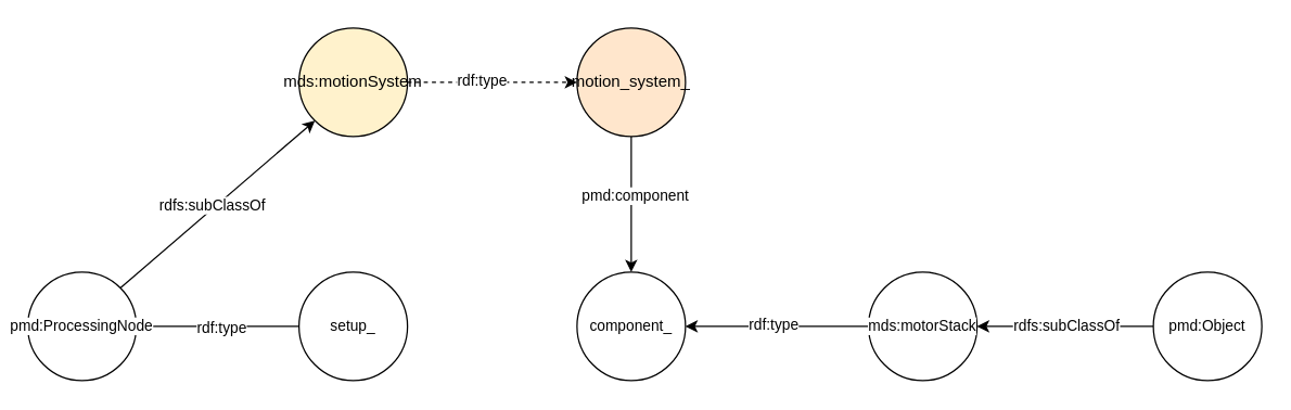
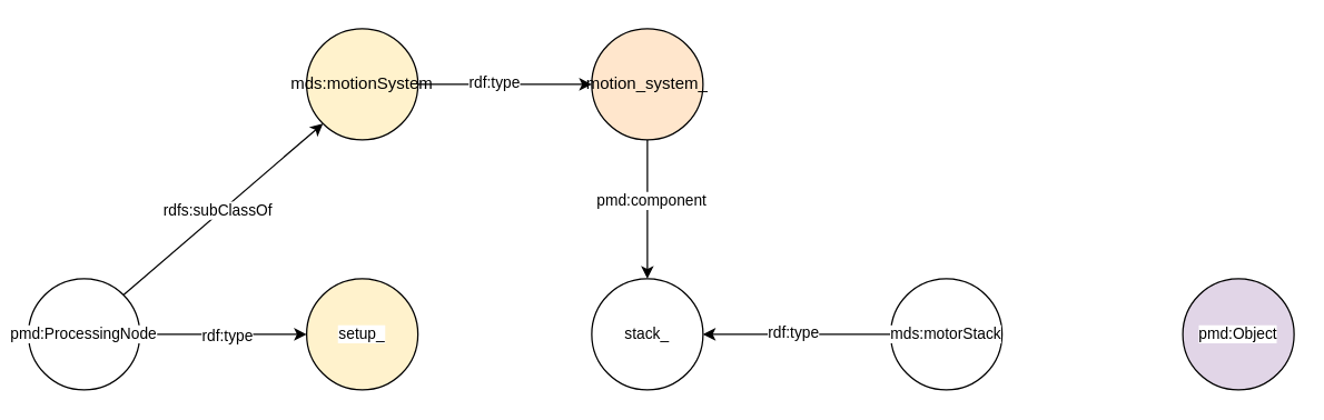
  <mxCell id="0" />
  <mxCell id="1" parent="0" />
  <mxCell id="2" value="" style="edgeStyle=none;rounded=0;orthogonalLoop=1;jettySize=auto;html=1;strokeColor=default;align=center;verticalAlign=middle;fontFamily=Helvetica;fontSize=11;fontColor=default;labelBackgroundColor=default;endArrow=classic;" parent="1" source="4" target="5" edge="1"><mxGeometry relative="1" as="geometry" /></mxCell>
  <mxCell id="3" value="pmd:component" style="edgeLabel;html=1;align=center;verticalAlign=middle;resizable=0;points=[];fontFamily=Helvetica;fontSize=11;fontColor=default;labelBackgroundColor=default;" parent="2" vertex="1" connectable="0"><mxGeometry x="-0.147" y="2" relative="1" as="geometry"><mxPoint as="offset" /></mxGeometry></mxCell>
  <mxCell id="4" value="motion_system_" style="ellipse;whiteSpace=wrap;html=1;aspect=fixed;fillColor=#ffe6cc;" parent="1" vertex="1"><mxGeometry x="425" y="20" width="80" height="80" as="geometry" /></mxCell>
- <mxCell id="5" value="component_" style="ellipse;whiteSpace=wrap;html=1;aspect=fixed;fontFamily=Helvetica;fontSize=11;fontColor=default;labelBackgroundColor=default;" parent="1" vertex="1"><mxGeometry x="425" y="200" width="80" height="80" as="geometry" /></mxCell>
- <mxCell id="6" value="setup_" style="ellipse;whiteSpace=wrap;html=1;aspect=fixed;fontFamily=Helvetica;fontSize=11;fontColor=default;labelBackgroundColor=default;" parent="1" vertex="1"><mxGeometry x="220" y="200" width="80" height="80" as="geometry" /></mxCell>
+ <mxCell id="5" value="stack_" style="ellipse;whiteSpace=wrap;html=1;aspect=fixed;fontFamily=Helvetica;fontSize=11;fontColor=default;labelBackgroundColor=default;" parent="1" vertex="1"><mxGeometry x="425" y="200" width="80" height="80" as="geometry" /></mxCell>
+ <mxCell id="6" value="setup_" style="ellipse;whiteSpace=wrap;html=1;aspect=fixed;fontFamily=Helvetica;fontSize=11;fontColor=default;labelBackgroundColor=default;fillColor=#fff2cc;" parent="1" vertex="1"><mxGeometry x="220" y="200" width="80" height="80" as="geometry" /></mxCell>
  <mxCell id="7" style="edgeStyle=none;rounded=0;orthogonalLoop=1;jettySize=auto;html=1;exitX=1;exitY=0;exitDx=0;exitDy=0;entryX=0;entryY=1;entryDx=0;entryDy=0;strokeColor=default;align=center;verticalAlign=middle;fontFamily=Helvetica;fontSize=11;fontColor=default;labelBackgroundColor=default;endArrow=classic;" parent="1" source="11" target="20" edge="1"><mxGeometry relative="1" as="geometry" /></mxCell>
  <mxCell id="8" value="rdfs:subClassOf" style="edgeLabel;html=1;align=center;verticalAlign=middle;resizable=0;points=[];fontFamily=Helvetica;fontSize=11;fontColor=default;labelBackgroundColor=default;" parent="7" vertex="1" connectable="0"><mxGeometry x="-0.04" y="3" relative="1" as="geometry"><mxPoint as="offset" /></mxGeometry></mxCell>
- <mxCell id="9" style="edgeStyle=none;rounded=0;orthogonalLoop=1;jettySize=auto;html=1;exitX=1;exitY=0.5;exitDx=0;exitDy=0;entryX=0;entryY=0.5;entryDx=0;entryDy=0;strokeColor=default;align=center;verticalAlign=middle;fontFamily=Helvetica;fontSize=11;fontColor=default;labelBackgroundColor=default;endArrow=none;" parent="1" source="11" target="6" edge="1"><mxGeometry relative="1" as="geometry" /></mxCell>
+ <mxCell id="9" style="edgeStyle=none;rounded=0;orthogonalLoop=1;jettySize=auto;html=1;exitX=1;exitY=0.5;exitDx=0;exitDy=0;entryX=0;entryY=0.5;entryDx=0;entryDy=0;strokeColor=default;align=center;verticalAlign=middle;fontFamily=Helvetica;fontSize=11;fontColor=default;labelBackgroundColor=default;endArrow=classic;" parent="1" source="11" target="6" edge="1"><mxGeometry relative="1" as="geometry" /></mxCell>
  <mxCell id="10" value="rdf:type" style="edgeLabel;html=1;align=center;verticalAlign=middle;resizable=0;points=[];fontFamily=Helvetica;fontSize=11;fontColor=default;labelBackgroundColor=default;" parent="9" vertex="1" connectable="0"><mxGeometry x="0.033" relative="1" as="geometry"><mxPoint as="offset" /></mxGeometry></mxCell>
  <mxCell id="11" value="pmd:ProcessingNode" style="ellipse;whiteSpace=wrap;html=1;aspect=fixed;fontFamily=Helvetica;fontSize=11;fontColor=default;labelBackgroundColor=default;" parent="1" vertex="1"><mxGeometry y="200" width="80" height="80" as="geometry" x="20" /></mxCell>
- <mxCell id="12" style="edgeStyle=none;rounded=0;orthogonalLoop=1;jettySize=auto;html=1;exitX=0;exitY=0.5;exitDx=0;exitDy=0;entryX=1;entryY=0.5;entryDx=0;entryDy=0;strokeColor=default;align=center;verticalAlign=middle;fontFamily=Helvetica;fontSize=11;fontColor=default;labelBackgroundColor=default;endArrow=classic;" parent="1" source="14" target="17" edge="1"><mxGeometry relative="1" as="geometry" /></mxCell>
- <mxCell id="13" value="rdfs:subClassOf" style="edgeLabel;html=1;align=center;verticalAlign=middle;resizable=0;points=[];fontFamily=Helvetica;fontSize=11;fontColor=default;labelBackgroundColor=default;" parent="12" vertex="1" connectable="0"><mxGeometry y="-1" relative="1" as="geometry"><mxPoint as="offset" /></mxGeometry></mxCell>
- <mxCell id="14" value="pmd:Object" style="ellipse;whiteSpace=wrap;html=1;aspect=fixed;fontFamily=Helvetica;fontSize=11;fontColor=default;labelBackgroundColor=default;" parent="1" vertex="1"><mxGeometry x="850" y="200" width="80" height="80" as="geometry" /></mxCell>
+ <mxCell id="14" value="pmd:Object" style="ellipse;whiteSpace=wrap;html=1;aspect=fixed;fontFamily=Helvetica;fontSize=11;fontColor=default;labelBackgroundColor=default;fillColor=#e1d5e7;" parent="1" vertex="1"><mxGeometry x="850" y="200" width="80" height="80" as="geometry" /></mxCell>
  <mxCell id="15" style="edgeStyle=none;rounded=0;orthogonalLoop=1;jettySize=auto;html=1;exitX=0;exitY=0.5;exitDx=0;exitDy=0;entryX=1;entryY=0.5;entryDx=0;entryDy=0;strokeColor=default;align=center;verticalAlign=middle;fontFamily=Helvetica;fontSize=11;fontColor=default;labelBackgroundColor=default;endArrow=classic;" parent="1" source="17" target="5" edge="1"><mxGeometry relative="1" as="geometry" /></mxCell>
  <mxCell id="16" value="rdf:type" style="edgeLabel;html=1;align=center;verticalAlign=middle;resizable=0;points=[];fontFamily=Helvetica;fontSize=11;fontColor=default;labelBackgroundColor=default;" parent="15" vertex="1" connectable="0"><mxGeometry x="0.052" y="-2" relative="1" as="geometry"><mxPoint as="offset" /></mxGeometry></mxCell>
  <mxCell id="17" value="mds:motorStack" style="ellipse;whiteSpace=wrap;html=1;aspect=fixed;fontFamily=Helvetica;fontSize=11;fontColor=default;labelBackgroundColor=default;" parent="1" vertex="1"><mxGeometry x="640" y="200" width="80" height="80" as="geometry" /></mxCell>
- <mxCell id="18" style="edgeStyle=none;rounded=0;orthogonalLoop=1;jettySize=auto;html=1;exitX=1;exitY=0.5;exitDx=0;exitDy=0;entryX=0;entryY=0.5;entryDx=0;entryDy=0;strokeColor=default;align=center;verticalAlign=middle;fontFamily=Helvetica;fontSize=11;fontColor=default;labelBackgroundColor=default;endArrow=classic;dashed=1;" parent="1" source="20" target="4" edge="1"><mxGeometry relative="1" as="geometry" /></mxCell>
+ <mxCell id="18" style="edgeStyle=none;rounded=0;orthogonalLoop=1;jettySize=auto;html=1;exitX=1;exitY=0.5;exitDx=0;exitDy=0;entryX=0;entryY=0.5;entryDx=0;entryDy=0;strokeColor=default;align=center;verticalAlign=middle;fontFamily=Helvetica;fontSize=11;fontColor=default;labelBackgroundColor=default;endArrow=classic;" parent="1" source="20" target="4" edge="1"><mxGeometry relative="1" as="geometry" /></mxCell>
  <mxCell id="19" value="rdf:type" style="edgeLabel;html=1;align=center;verticalAlign=middle;resizable=0;points=[];fontFamily=Helvetica;fontSize=11;fontColor=default;labelBackgroundColor=default;" parent="18" vertex="1" connectable="0"><mxGeometry x="-0.136" y="2" relative="1" as="geometry"><mxPoint as="offset" /></mxGeometry></mxCell>
  <mxCell id="20" value="mds:motionSystem" style="ellipse;whiteSpace=wrap;html=1;aspect=fixed;fillColor=#fff2cc;" parent="1" vertex="1"><mxGeometry x="220" y="20" width="80" height="80" as="geometry" /></mxCell>
